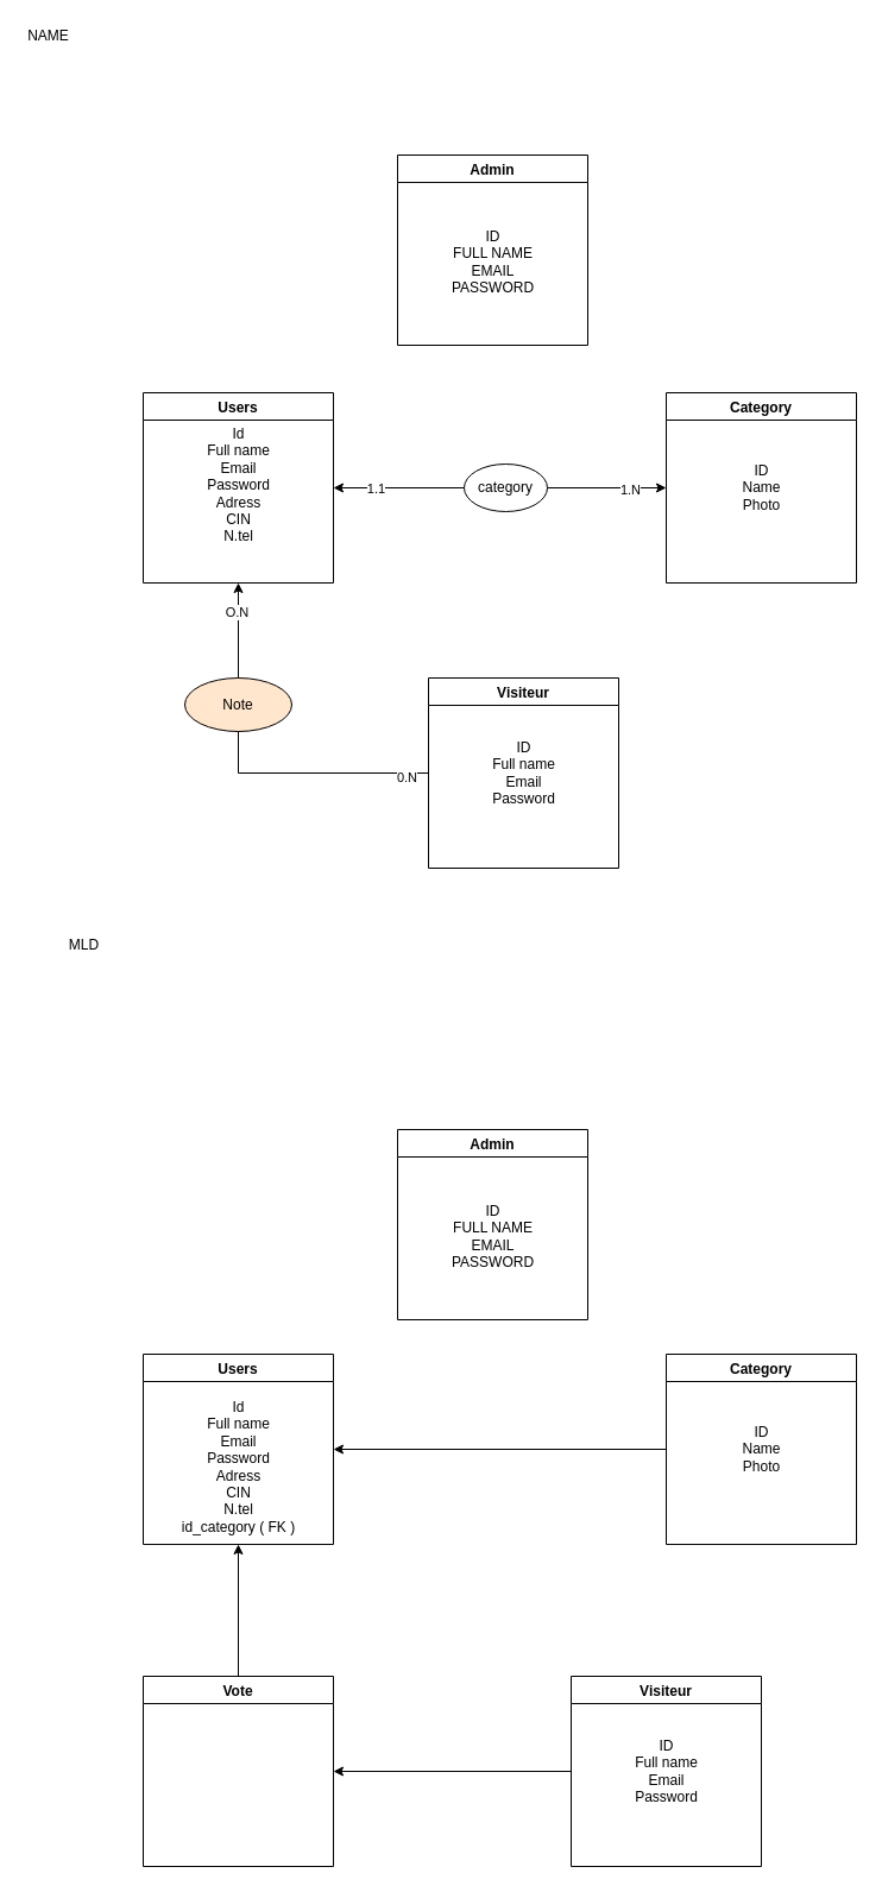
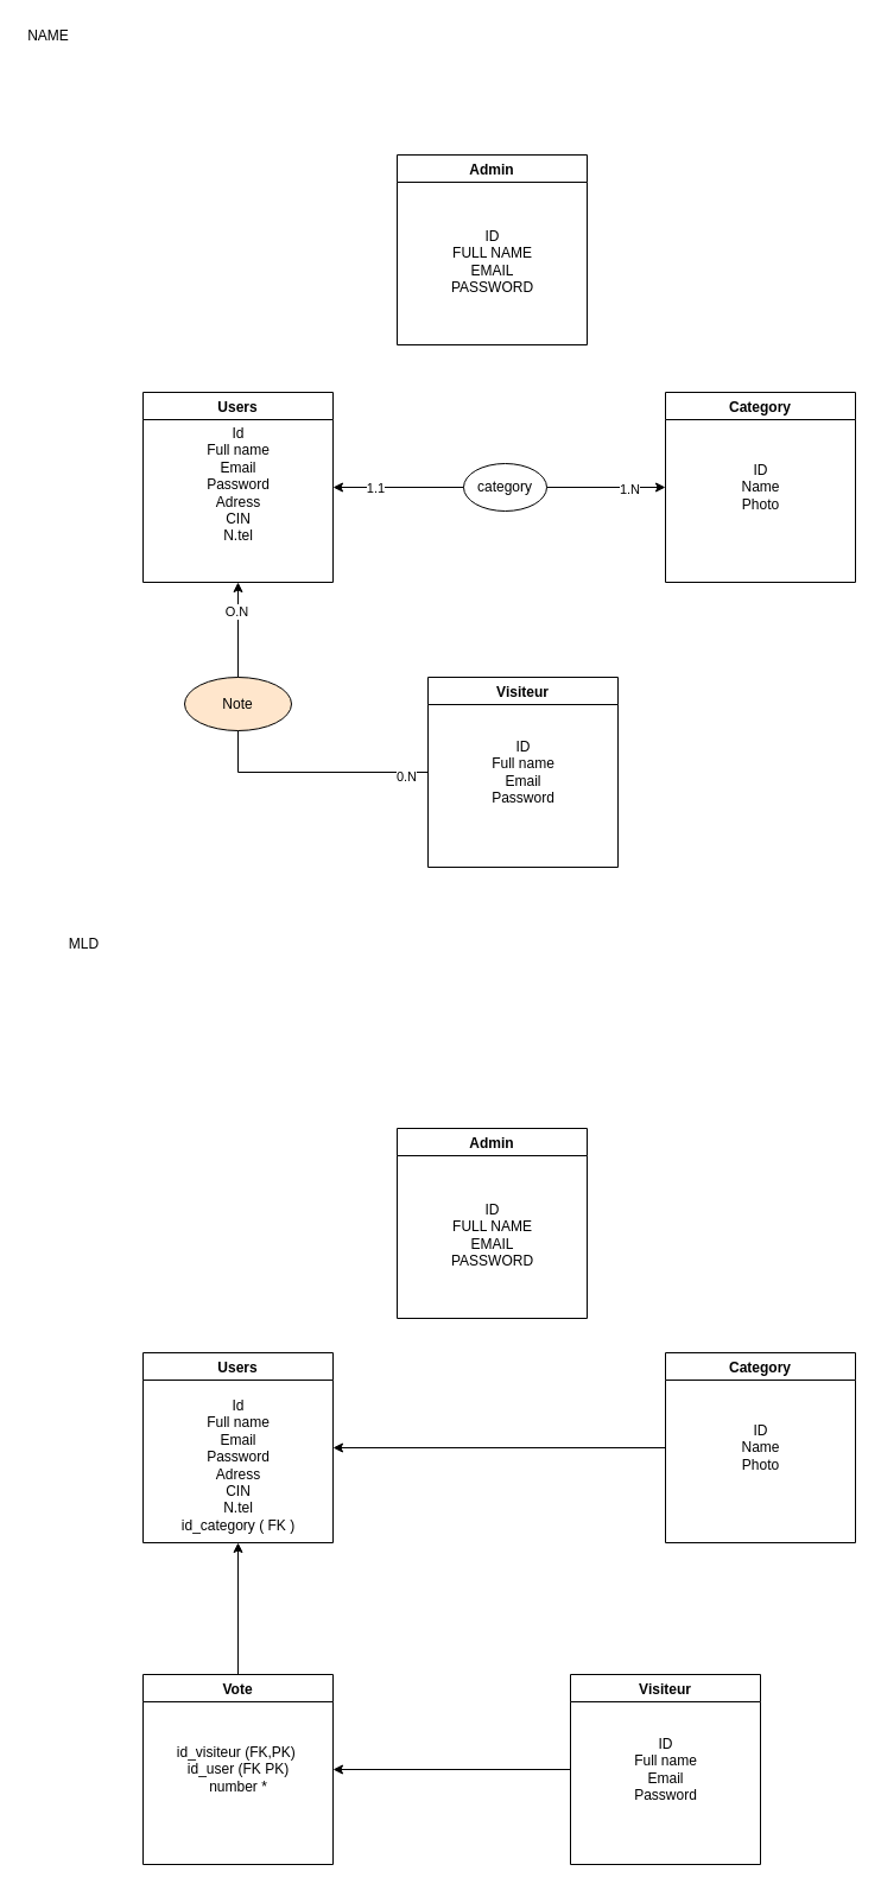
  <mxCell id="0" />
  <mxCell id="1" parent="0" />
  <mxCell id="2" value="Admin" style="swimlane;" vertex="1" parent="1"><mxGeometry x="334" y="130" width="160" height="160" as="geometry" /></mxCell>
  <mxCell id="3" value="ID&lt;br&gt;FULL NAME&lt;br&gt;EMAIL&lt;br&gt;PASSWORD" style="text;html=1;align=center;verticalAlign=middle;resizable=0;points=[];autosize=1;strokeColor=none;" vertex="1" parent="2"><mxGeometry x="40" y="60" width="80" height="60" as="geometry" /></mxCell>
  <mxCell id="4" value="Users" style="swimlane;" vertex="1" parent="1"><mxGeometry x="120" y="330" width="160" height="160" as="geometry" /></mxCell>
  <mxCell id="5" value="Id&lt;br&gt;Full name&lt;br&gt;Email&lt;br&gt;Password&lt;br&gt;Adress&lt;br&gt;CIN&lt;br&gt;N.tel&lt;br&gt;&lt;br&gt;" style="text;html=1;align=center;verticalAlign=middle;resizable=0;points=[];autosize=1;strokeColor=none;" vertex="1" parent="4"><mxGeometry x="45" y="30" width="70" height="110" as="geometry" /></mxCell>
  <mxCell id="6" style="edgeStyle=orthogonalEdgeStyle;rounded=0;orthogonalLoop=1;jettySize=auto;html=1;entryX=0.5;entryY=1;entryDx=0;entryDy=0;" edge="1" parent="1" source="9" target="4"><mxGeometry relative="1" as="geometry" /></mxCell>
  <mxCell id="7" value="O.N" style="edgeLabel;html=1;align=center;verticalAlign=middle;resizable=0;points=[];" vertex="1" connectable="0" parent="6"><mxGeometry x="0.859" y="2" relative="1" as="geometry"><mxPoint y="1" as="offset" /></mxGeometry></mxCell>
  <mxCell id="8" value="0.N" style="edgeLabel;html=1;align=center;verticalAlign=middle;resizable=0;points=[];" vertex="1" connectable="0" parent="6"><mxGeometry x="-0.879" y="3" relative="1" as="geometry"><mxPoint as="offset" /></mxGeometry></mxCell>
  <mxCell id="9" value="Visiteur" style="swimlane;startSize=23;" vertex="1" parent="1"><mxGeometry x="360" y="570" width="160" height="160" as="geometry" /></mxCell>
  <mxCell id="10" value="ID&lt;br&gt;Full name&lt;br&gt;Email&lt;br&gt;Password" style="text;html=1;align=center;verticalAlign=middle;resizable=0;points=[];autosize=1;strokeColor=none;" vertex="1" parent="9"><mxGeometry x="45" y="50" width="70" height="60" as="geometry" /></mxCell>
  <mxCell id="11" value="Category" style="swimlane;" vertex="1" parent="1"><mxGeometry x="560" y="330" width="160" height="160" as="geometry" /></mxCell>
  <mxCell id="12" value="ID&lt;br&gt;Name&lt;br&gt;Photo" style="text;html=1;align=center;verticalAlign=middle;resizable=0;points=[];autosize=1;strokeColor=none;" vertex="1" parent="11"><mxGeometry x="55" y="55" width="50" height="50" as="geometry" /></mxCell>
  <mxCell id="13" value="" style="endArrow=classic;startArrow=classic;html=1;exitX=1;exitY=0.5;exitDx=0;exitDy=0;entryX=0;entryY=0.5;entryDx=0;entryDy=0;" edge="1" parent="1" source="4" target="11"><mxGeometry width="50" height="50" relative="1" as="geometry"><mxPoint x="240" y="460" as="sourcePoint" /><mxPoint x="360" y="410" as="targetPoint" /></mxGeometry></mxCell>
  <mxCell id="14" value="1.N" style="edgeLabel;html=1;align=center;verticalAlign=middle;resizable=0;points=[];" vertex="1" connectable="0" parent="13"><mxGeometry x="0.777" y="-1" relative="1" as="geometry"><mxPoint as="offset" /></mxGeometry></mxCell>
  <mxCell id="15" value="1.1" style="edgeLabel;html=1;align=center;verticalAlign=middle;resizable=0;points=[];" vertex="1" connectable="0" parent="13"><mxGeometry x="-0.753" relative="1" as="geometry"><mxPoint as="offset" /></mxGeometry></mxCell>
  <mxCell id="16" value="category" style="ellipse;whiteSpace=wrap;html=1;" vertex="1" parent="1"><mxGeometry x="390" y="390" width="70" height="40" as="geometry" /></mxCell>
  <mxCell id="17" value="Note" style="ellipse;whiteSpace=wrap;html=1;fillColor=#ffe6cc;" vertex="1" parent="1"><mxGeometry x="155" y="570" width="90" height="45" as="geometry" /></mxCell>
  <mxCell id="18" value="NAME" style="text;html=1;align=center;verticalAlign=middle;resizable=0;points=[];autosize=1;strokeColor=none;" vertex="1" parent="1"><mxGeometry x="20" y="20" width="40" height="20" as="geometry" /></mxCell>
  <mxCell id="19" value="MLD" style="text;html=1;align=center;verticalAlign=middle;resizable=0;points=[];autosize=1;strokeColor=none;" vertex="1" parent="1"><mxGeometry x="50" y="785" width="40" height="20" as="geometry" /></mxCell>
  <mxCell id="20" value="Admin" style="swimlane;" vertex="1" parent="1"><mxGeometry x="334" y="950" width="160" height="160" as="geometry" /></mxCell>
  <mxCell id="21" value="ID&lt;br&gt;FULL NAME&lt;br&gt;EMAIL&lt;br&gt;PASSWORD" style="text;html=1;align=center;verticalAlign=middle;resizable=0;points=[];autosize=1;strokeColor=none;" vertex="1" parent="20"><mxGeometry x="40" y="60" width="80" height="60" as="geometry" /></mxCell>
  <mxCell id="22" value="Users" style="swimlane;" vertex="1" parent="1"><mxGeometry x="120" y="1139" width="160" height="160" as="geometry" /></mxCell>
  <mxCell id="23" value="Id&lt;br&gt;Full name&lt;br&gt;Email&lt;br&gt;Password&lt;br&gt;Adress&lt;br&gt;CIN&lt;br&gt;N.tel&lt;br&gt;id_category ( FK )" style="text;html=1;align=center;verticalAlign=middle;resizable=0;points=[];autosize=1;strokeColor=none;" vertex="1" parent="22"><mxGeometry x="25" y="40" width="110" height="110" as="geometry" /></mxCell>
  <mxCell id="24" style="edgeStyle=orthogonalEdgeStyle;rounded=0;orthogonalLoop=1;jettySize=auto;html=1;entryX=1;entryY=0.5;entryDx=0;entryDy=0;" edge="1" parent="1" source="25" target="22"><mxGeometry relative="1" as="geometry" /></mxCell>
  <mxCell id="25" value="Category" style="swimlane;" vertex="1" parent="1"><mxGeometry x="560" y="1139" width="160" height="160" as="geometry" /></mxCell>
  <mxCell id="26" value="ID&lt;br&gt;Name&lt;br&gt;Photo" style="text;html=1;align=center;verticalAlign=middle;resizable=0;points=[];autosize=1;strokeColor=none;" vertex="1" parent="25"><mxGeometry x="55" y="55" width="50" height="50" as="geometry" /></mxCell>
  <mxCell id="27" style="edgeStyle=orthogonalEdgeStyle;rounded=0;orthogonalLoop=1;jettySize=auto;html=1;entryX=1;entryY=0.5;entryDx=0;entryDy=0;" edge="1" parent="1" source="28" target="31"><mxGeometry relative="1" as="geometry" /></mxCell>
  <mxCell id="28" value="Visiteur" style="swimlane;startSize=23;" vertex="1" parent="1"><mxGeometry x="480" y="1410" width="160" height="160" as="geometry" /></mxCell>
  <mxCell id="29" value="ID&lt;br&gt;Full name&lt;br&gt;Email&lt;br&gt;Password" style="text;html=1;align=center;verticalAlign=middle;resizable=0;points=[];autosize=1;strokeColor=none;" vertex="1" parent="28"><mxGeometry x="45" y="50" width="70" height="60" as="geometry" /></mxCell>
  <mxCell id="30" style="edgeStyle=orthogonalEdgeStyle;rounded=0;orthogonalLoop=1;jettySize=auto;html=1;entryX=0.5;entryY=1;entryDx=0;entryDy=0;" edge="1" parent="1" source="31" target="22"><mxGeometry relative="1" as="geometry" /></mxCell>
  <mxCell id="31" value="Vote" style="swimlane;startSize=23;" vertex="1" parent="1"><mxGeometry x="120" y="1410" width="160" height="160" as="geometry" /></mxCell>
+ <mxCell id="32" value="id_visiteur (FK,PK)&amp;nbsp;&lt;br&gt;id_user (FK PK)&lt;br&gt;number *" style="text;html=1;align=center;verticalAlign=middle;resizable=0;points=[];autosize=1;strokeColor=none;" vertex="1" parent="31"><mxGeometry x="20" y="55" width="120" height="50" as="geometry" /></mxCell>
